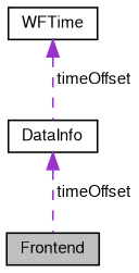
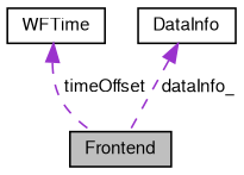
  digraph {
    node [color=black fillcolor=white fontname=FreeSans fontsize=10 shape=record style=filled]
    edge [color=darkorchid3 dir=back fontname=FreeSans fontsize=10 labelfontname=FreeSans labelfontsize=10 style=dashed]
    n1 [fillcolor=grey75 fontcolor=black height=0.2 label=Frontend width=0.4]
    n2 [height=0.2 label=WFTime width=0.4]
    n3 [height=0.2 label=DataInfo width=0.4]
-   n2 -> n3 [label=" timeOffset"]
-   n3 -> n1 [label=" timeOffset"]
+   n2 -> n1 [label=" timeOffset"]
+   n3 -> n1 [label=" dataInfo_"]
  }
